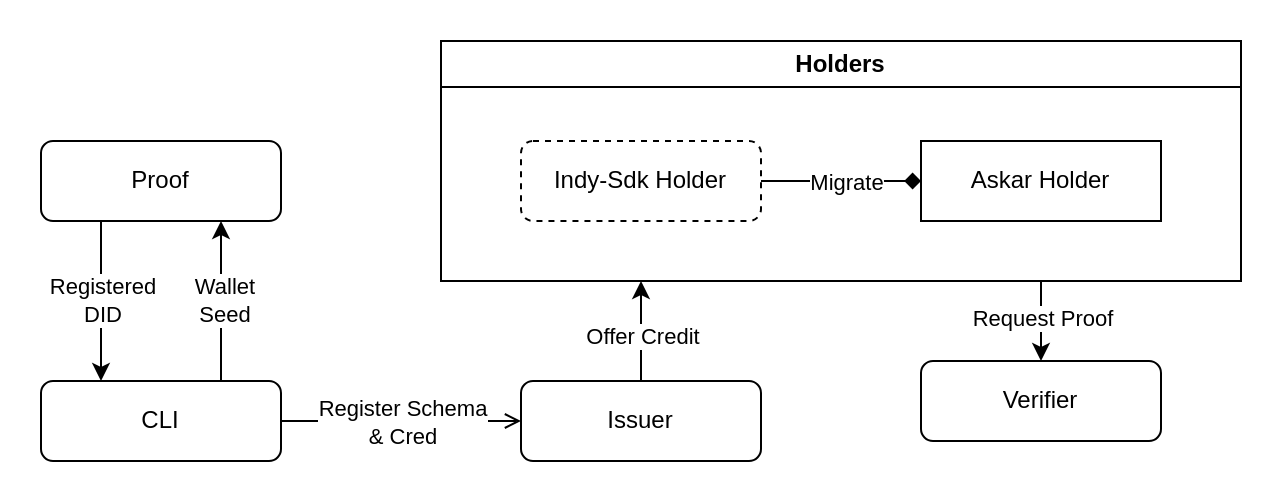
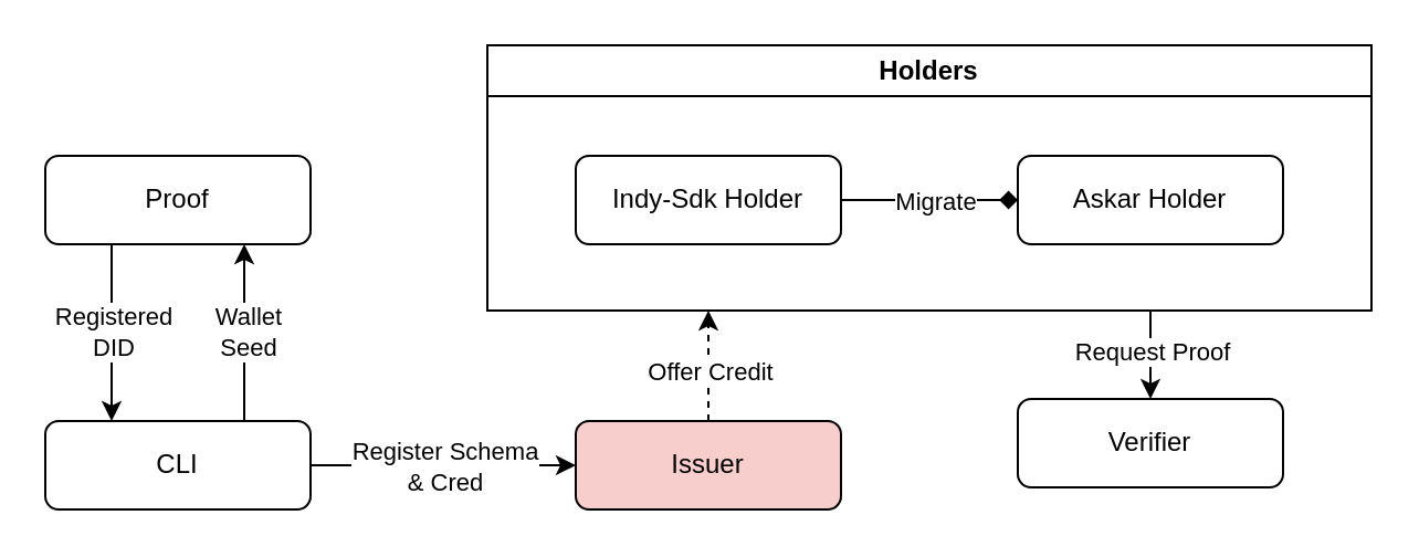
  <mxCell id="0" />
  <mxCell id="1" parent="0" />
  <mxCell id="2" style="edgeStyle=orthogonalEdgeStyle;rounded=0;orthogonalLoop=1;jettySize=auto;html=1;exitX=0.25;exitY=1;exitDx=0;exitDy=0;entryX=0.25;entryY=0;entryDx=0;entryDy=0;" parent="1" source="4" target="9" edge="1"><mxGeometry relative="1" as="geometry" /></mxCell>
  <mxCell id="3" value="Registered &lt;br&gt;DID" style="edgeLabel;html=1;align=center;verticalAlign=middle;resizable=0;points=[];" parent="2" vertex="1" connectable="0"><mxGeometry x="-0.033" y="1" relative="1" as="geometry"><mxPoint as="offset" /></mxGeometry></mxCell>
  <mxCell id="4" value="Proof" style="rounded=1;whiteSpace=wrap;html=1;" parent="1" vertex="1"><mxGeometry x="20" y="70" width="120" height="40" as="geometry" /></mxCell>
  <mxCell id="5" style="edgeStyle=orthogonalEdgeStyle;rounded=0;orthogonalLoop=1;jettySize=auto;html=1;exitX=0.75;exitY=0;exitDx=0;exitDy=0;entryX=0.75;entryY=1;entryDx=0;entryDy=0;" parent="1" source="9" target="4" edge="1"><mxGeometry relative="1" as="geometry" /></mxCell>
  <mxCell id="6" value="Wallet &lt;br&gt;Seed" style="edgeLabel;html=1;align=center;verticalAlign=middle;resizable=0;points=[];" parent="5" vertex="1" connectable="0"><mxGeometry x="0.017" y="-1" relative="1" as="geometry"><mxPoint as="offset" /></mxGeometry></mxCell>
- <mxCell id="7" value="" style="edgeStyle=orthogonalEdgeStyle;rounded=0;orthogonalLoop=1;jettySize=auto;html=1;endArrow=open;" parent="1" source="9" target="12" edge="1"><mxGeometry relative="1" as="geometry" /></mxCell>
+ <mxCell id="7" value="" style="edgeStyle=orthogonalEdgeStyle;rounded=0;orthogonalLoop=1;jettySize=auto;html=1;" parent="1" source="9" target="12" edge="1"><mxGeometry relative="1" as="geometry" /></mxCell>
  <mxCell id="8" value="Register Schema&lt;br&gt;&amp;amp; Cred" style="edgeLabel;html=1;align=center;verticalAlign=middle;resizable=0;points=[];" parent="7" vertex="1" connectable="0"><mxGeometry x="-0.25" y="-1" relative="1" as="geometry"><mxPoint x="15" y="-1" as="offset" /></mxGeometry></mxCell>
  <mxCell id="9" value="CLI" style="rounded=1;whiteSpace=wrap;html=1;" parent="1" vertex="1"><mxGeometry x="20" y="190" width="120" height="40" as="geometry" /></mxCell>
- <mxCell id="10" style="edgeStyle=orthogonalEdgeStyle;rounded=0;orthogonalLoop=1;jettySize=auto;html=1;entryX=0.25;entryY=1;entryDx=0;entryDy=0;" parent="1" source="12" target="16" edge="1"><mxGeometry relative="1" as="geometry"><mxPoint x="320" y="110" as="targetPoint" /></mxGeometry></mxCell>
+ <mxCell id="10" style="edgeStyle=orthogonalEdgeStyle;rounded=0;orthogonalLoop=1;jettySize=auto;html=1;entryX=0.25;entryY=1;entryDx=0;entryDy=0;dashed=1;" parent="1" source="12" target="16" edge="1"><mxGeometry relative="1" as="geometry"><mxPoint x="320" y="110" as="targetPoint" /></mxGeometry></mxCell>
  <mxCell id="11" value="Offer Credit" style="edgeLabel;html=1;align=center;verticalAlign=middle;resizable=0;points=[];" parent="10" vertex="1" connectable="0"><mxGeometry x="-0.064" y="-2" relative="1" as="geometry"><mxPoint x="-2" as="offset" /></mxGeometry></mxCell>
- <mxCell id="12" value="Issuer" style="rounded=1;whiteSpace=wrap;html=1;" parent="1" vertex="1"><mxGeometry x="260" y="190" width="120" height="40" as="geometry" /></mxCell>
+ <mxCell id="12" value="Issuer" style="rounded=1;whiteSpace=wrap;html=1;fillColor=#f8cecc;" parent="1" vertex="1"><mxGeometry x="260" y="190" width="120" height="40" as="geometry" /></mxCell>
  <mxCell id="13" style="edgeStyle=orthogonalEdgeStyle;rounded=0;orthogonalLoop=1;jettySize=auto;html=1;entryX=0.5;entryY=0;entryDx=0;entryDy=0;exitX=0.75;exitY=1;exitDx=0;exitDy=0;" parent="1" source="16" target="15" edge="1"><mxGeometry relative="1" as="geometry"><mxPoint x="520" y="110" as="sourcePoint" /></mxGeometry></mxCell>
  <mxCell id="14" value="Request Proof" style="edgeLabel;html=1;align=center;verticalAlign=middle;resizable=0;points=[];" parent="13" vertex="1" connectable="0"><mxGeometry x="-0.085" y="3" relative="1" as="geometry"><mxPoint x="-3" as="offset" /></mxGeometry></mxCell>
  <mxCell id="15" value="Verifier" style="rounded=1;whiteSpace=wrap;html=1;" parent="1" vertex="1"><mxGeometry x="460" y="180" width="120" height="40" as="geometry" /></mxCell>
  <mxCell id="16" value="Holders" style="swimlane;whiteSpace=wrap;html=1;" parent="1" vertex="1"><mxGeometry x="220" y="20" width="400" height="120" as="geometry" /></mxCell>
- <mxCell id="17" value="Askar Holder" style="whiteSpace=wrap;html=1;rounded=0;" parent="16" vertex="1"><mxGeometry x="240" y="50" width="120" height="40" as="geometry" /></mxCell>
- <mxCell id="18" value="Indy-Sdk Holder" style="rounded=1;whiteSpace=wrap;html=1;dashed=1;" parent="16" vertex="1"><mxGeometry x="40" y="50" width="120" height="40" as="geometry" /></mxCell>
+ <mxCell id="17" value="Askar Holder" style="rounded=1;whiteSpace=wrap;html=1;" parent="16" vertex="1"><mxGeometry x="240" y="50" width="120" height="40" as="geometry" /></mxCell>
+ <mxCell id="18" value="Indy-Sdk Holder" style="rounded=1;whiteSpace=wrap;html=1;" parent="16" vertex="1"><mxGeometry x="40" y="50" width="120" height="40" as="geometry" /></mxCell>
  <mxCell id="19" style="edgeStyle=orthogonalEdgeStyle;rounded=0;orthogonalLoop=1;jettySize=auto;html=1;entryX=0;entryY=0.5;entryDx=0;entryDy=0;endArrow=diamond;" parent="16" source="18" target="17" edge="1"><mxGeometry relative="1" as="geometry" /></mxCell>
  <mxCell id="20" value="Migrate" style="edgeLabel;html=1;align=center;verticalAlign=middle;resizable=0;points=[];" parent="19" vertex="1" connectable="0"><mxGeometry x="-0.144" y="2" relative="1" as="geometry"><mxPoint x="8" y="2" as="offset" /></mxGeometry></mxCell>
